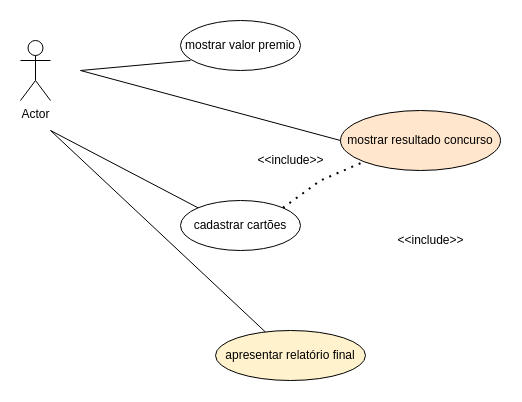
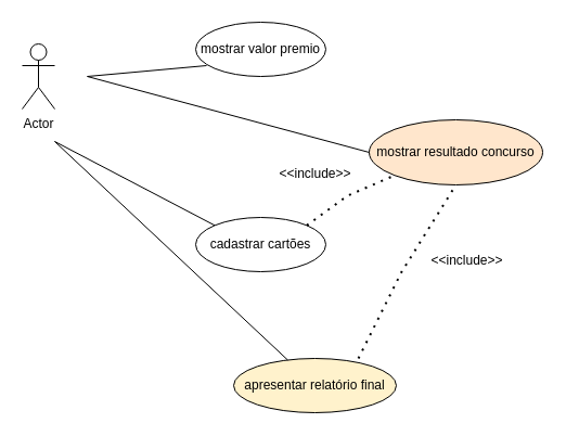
  <mxCell id="0" />
  <mxCell id="1" parent="0" />
  <mxCell id="2" value="Actor" style="shape=umlActor;verticalLabelPosition=bottom;verticalAlign=top;html=1;outlineConnect=0;" vertex="1" parent="1"><mxGeometry x="20" y="40" width="30" height="60" as="geometry" /></mxCell>
  <mxCell id="3" value="cadastrar cartões" style="ellipse;whiteSpace=wrap;html=1;" vertex="1" parent="1"><mxGeometry x="180" y="200" width="120" height="50" as="geometry" /></mxCell>
  <mxCell id="4" value="mostrar resultado concurso" style="ellipse;whiteSpace=wrap;html=1;fillColor=#ffe6cc;" vertex="1" parent="1"><mxGeometry x="340" y="110" width="160" height="60" as="geometry" /></mxCell>
  <mxCell id="5" value="apresentar relatório final" style="ellipse;whiteSpace=wrap;html=1;fillColor=#fff2cc;" vertex="1" parent="1"><mxGeometry x="215" y="330" width="150" height="50" as="geometry" /></mxCell>
  <mxCell id="6" value="mostrar valor premio" style="ellipse;whiteSpace=wrap;html=1;" vertex="1" parent="1"><mxGeometry x="180" y="20" width="120" height="50" as="geometry" /></mxCell>
  <mxCell id="7" value="" style="endArrow=none;dashed=1;html=1;dashPattern=1 3;strokeWidth=2;rounded=0;entryX=0;entryY=1;entryDx=0;entryDy=0;exitX=1;exitY=0;exitDx=0;exitDy=0;" edge="1" parent="1" source="3" target="4"><mxGeometry width="50" height="50" relative="1" as="geometry"><mxPoint x="290" y="170" as="sourcePoint" /><mxPoint x="340" y="120" as="targetPoint" /><Array as="points"><mxPoint x="320" y="180" /></Array></mxGeometry></mxCell>
  <mxCell id="8" value="&amp;lt;&amp;lt;include&amp;gt;&amp;gt;" style="text;html=1;align=center;verticalAlign=middle;resizable=0;points=[];autosize=1;strokeColor=none;fillColor=none;" vertex="1" parent="1"><mxGeometry x="250" y="150" width="80" height="20" as="geometry" /></mxCell>
  <mxCell id="9" value="" style="endArrow=none;html=1;rounded=0;exitX=0;exitY=0.5;exitDx=0;exitDy=0;" edge="1" parent="1" source="4"><mxGeometry width="50" height="50" relative="1" as="geometry"><mxPoint x="290" y="170" as="sourcePoint" /><mxPoint x="190" y="60" as="targetPoint" /><Array as="points"><mxPoint x="80" y="70" /></Array></mxGeometry></mxCell>
  <mxCell id="10" value="" style="endArrow=none;html=1;rounded=0;entryX=0;entryY=0;entryDx=0;entryDy=0;" edge="1" parent="1" target="3"><mxGeometry width="50" height="50" relative="1" as="geometry"><mxPoint x="50" y="130" as="sourcePoint" /><mxPoint x="110" y="110" as="targetPoint" /></mxGeometry></mxCell>
  <mxCell id="11" value="" style="endArrow=none;html=1;rounded=0;" edge="1" parent="1" source="5"><mxGeometry width="50" height="50" relative="1" as="geometry"><mxPoint x="290" y="170" as="sourcePoint" /><mxPoint x="50" y="130" as="targetPoint" /></mxGeometry></mxCell>
+ <mxCell id="12" value="" style="endArrow=none;dashed=1;html=1;dashPattern=1 3;strokeWidth=2;rounded=0;entryX=0.5;entryY=1;entryDx=0;entryDy=0;exitX=0.767;exitY=0;exitDx=0;exitDy=0;exitPerimeter=0;" edge="1" parent="1" source="5" target="4"><mxGeometry width="50" height="50" relative="1" as="geometry"><mxPoint x="292.426" y="217.322" as="sourcePoint" /><mxPoint x="373.431" y="171.213" as="targetPoint" /><Array as="points"><mxPoint x="370" y="250" /></Array></mxGeometry></mxCell>
  <mxCell id="13" value="&amp;lt;&amp;lt;include&amp;gt;&amp;gt;" style="text;html=1;align=center;verticalAlign=middle;resizable=0;points=[];autosize=1;strokeColor=none;fillColor=none;" vertex="1" parent="1"><mxGeometry x="390" y="230" width="80" height="20" as="geometry" /></mxCell>
